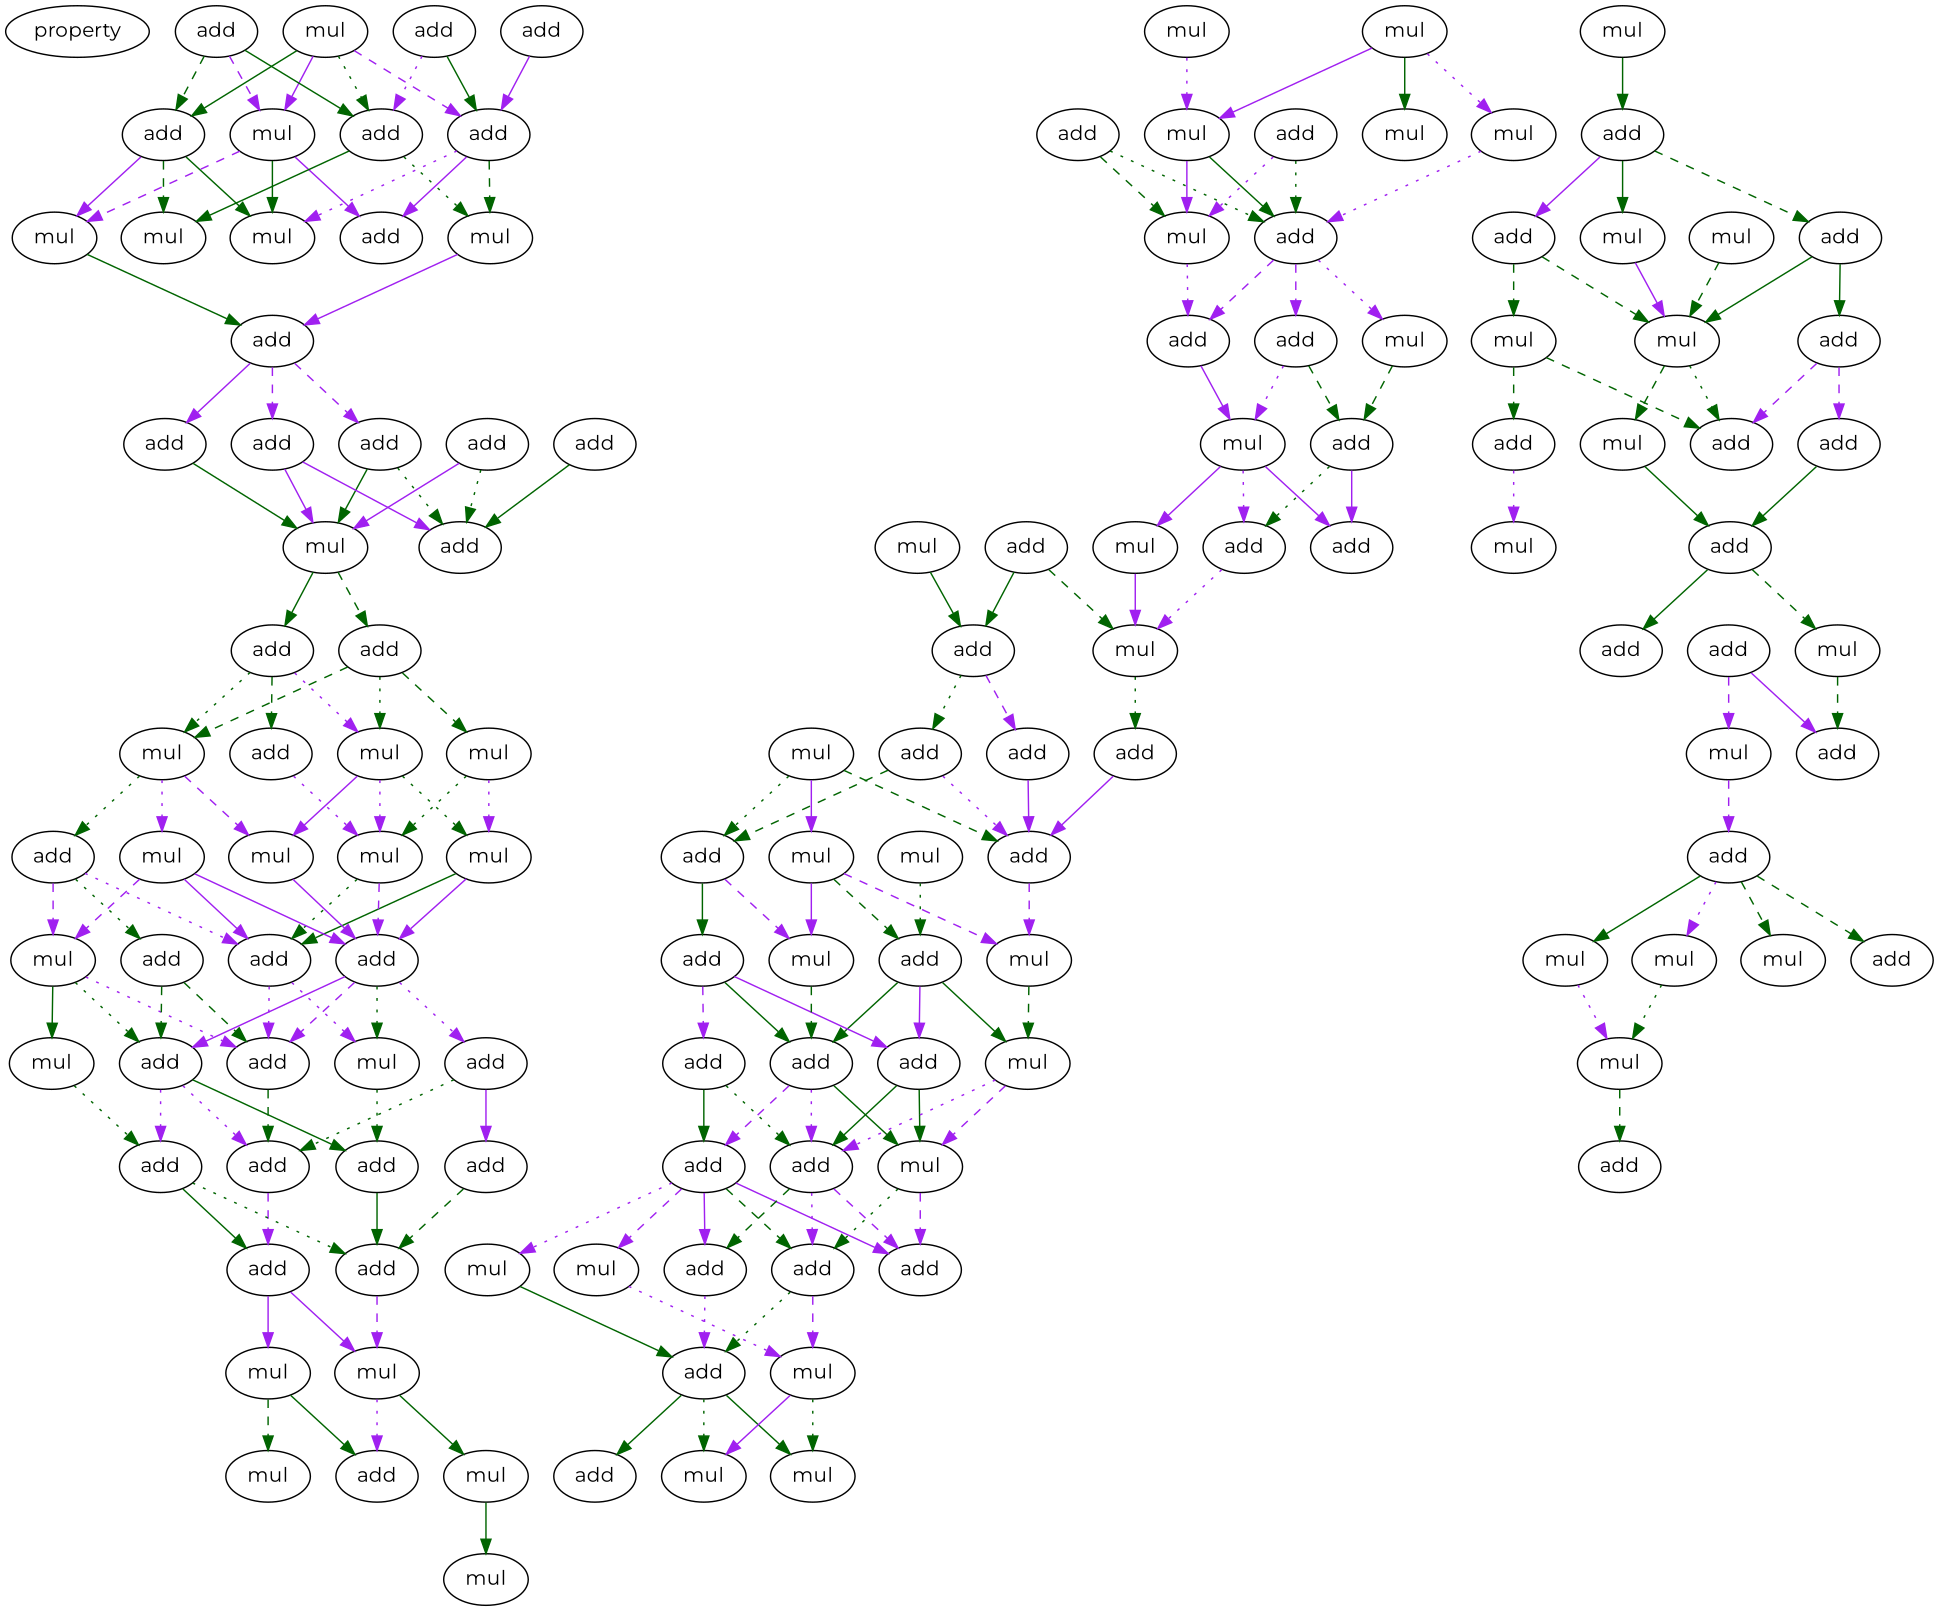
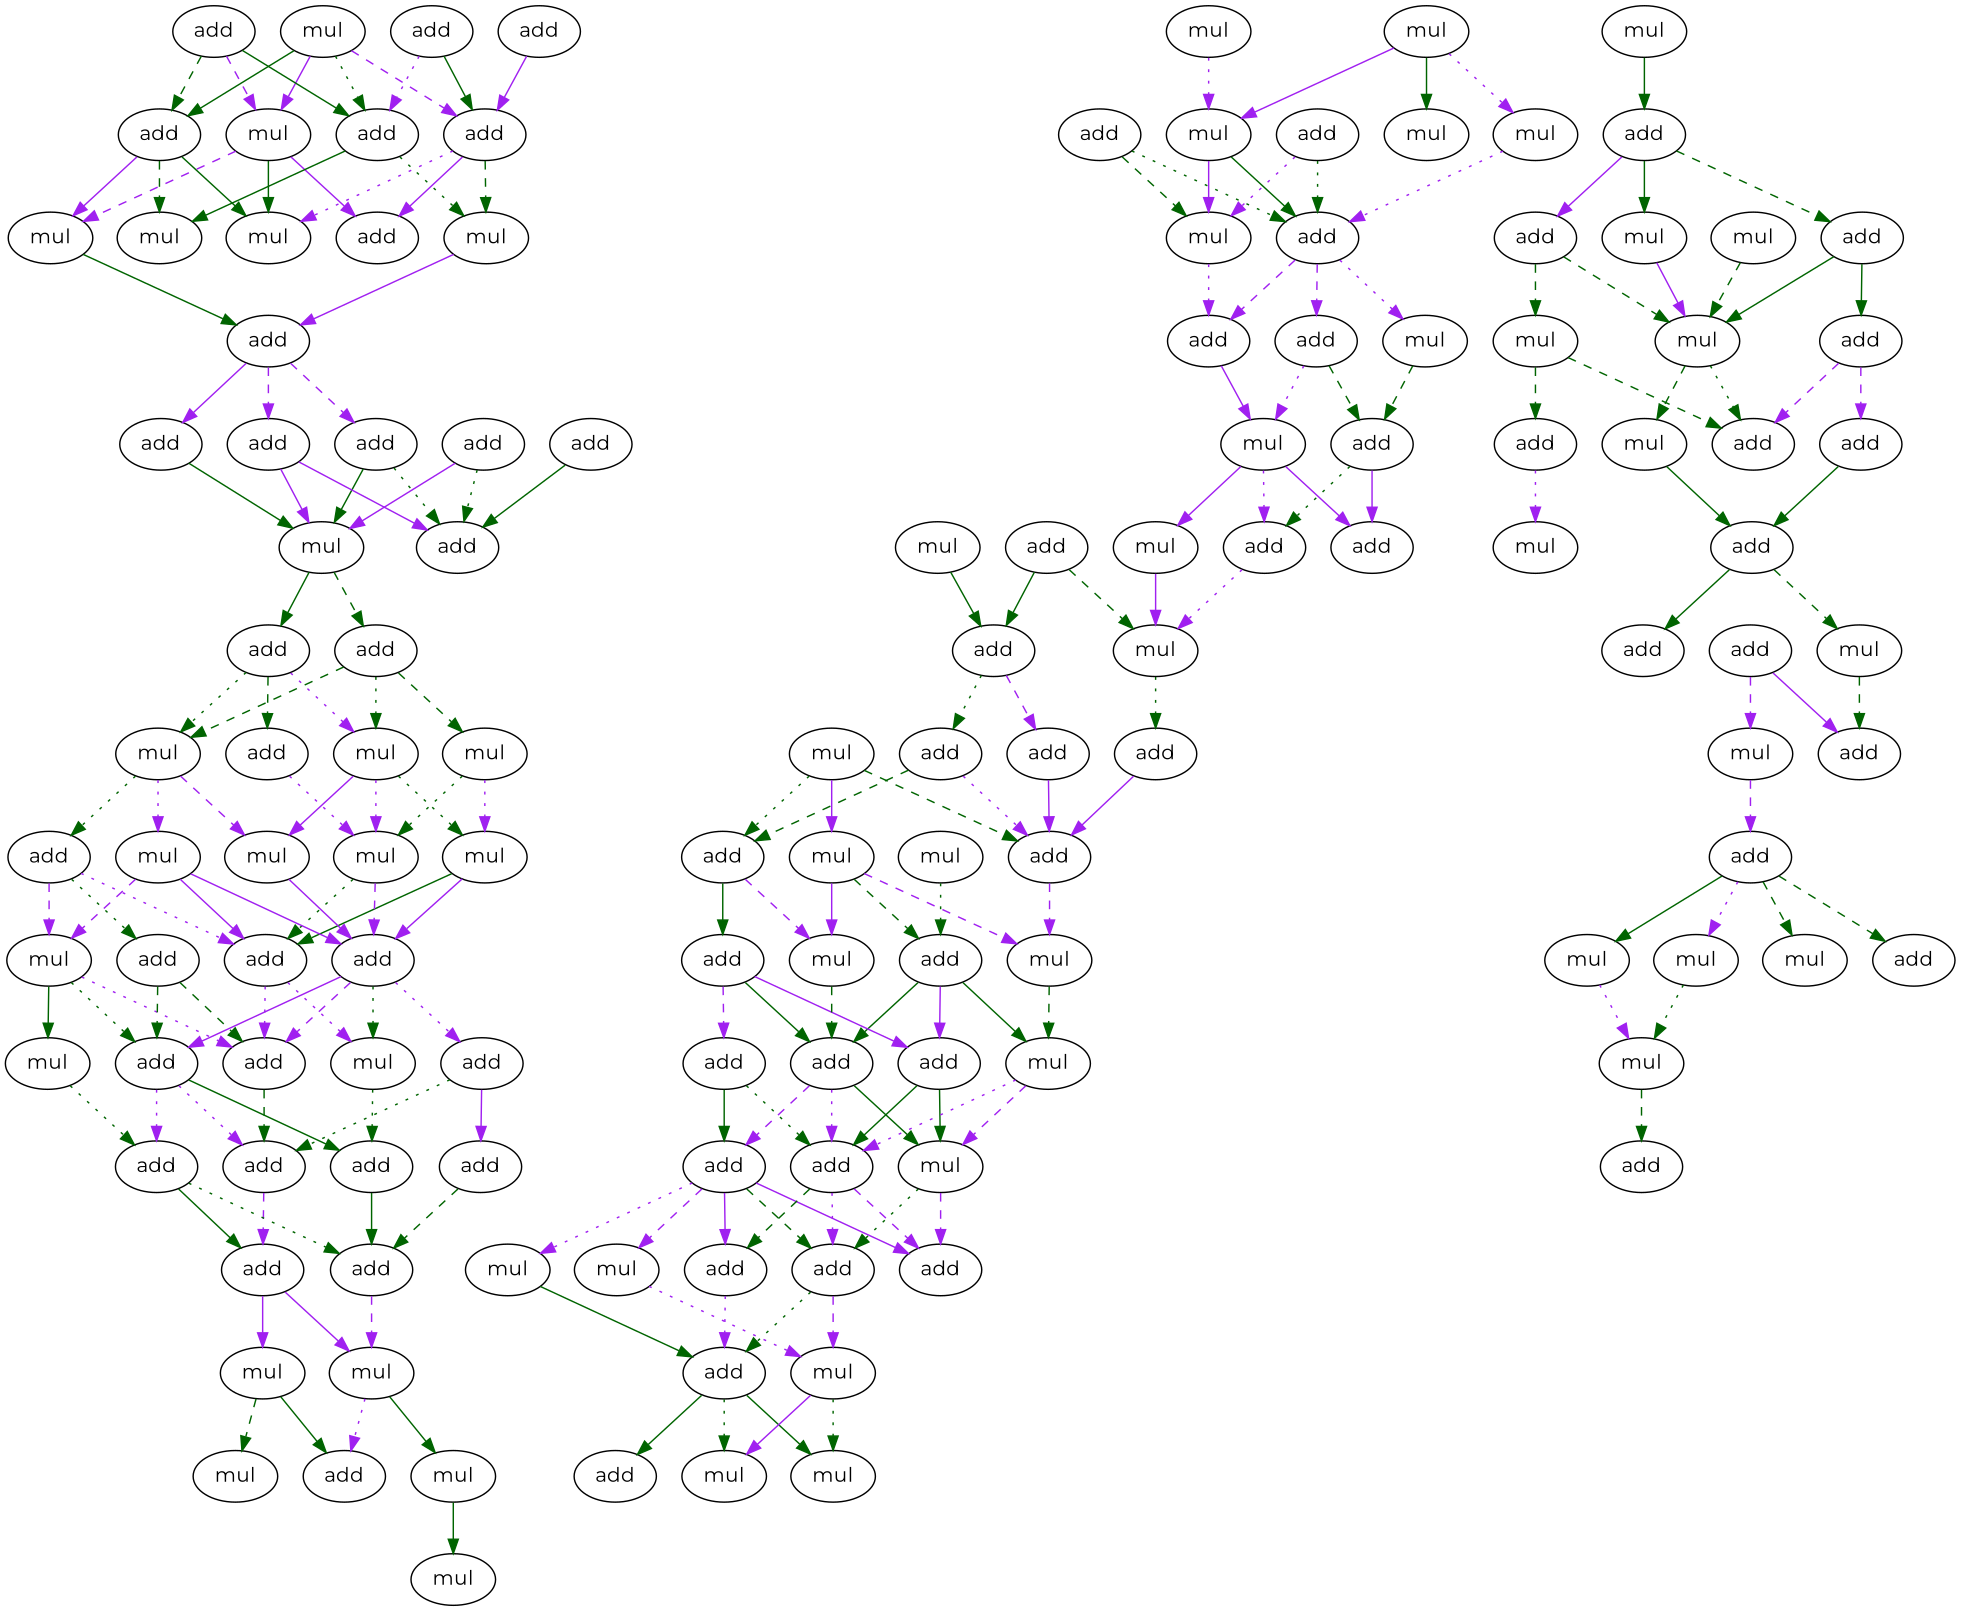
  digraph {
    fontname=Montserrat
    node [fontcolor=black fontname=Montserrat]
    edge [color=darkgreen style=solid fontname=Montserrat]
-   property [lf=1.1 mul=2]
    n2 [label=add]
    n3 [label=add]
    n4 [label=mul]
    n5 [label=mul]
    n6 [label=add]
    n7 [label=add]
    n8 [label=add]
    n9 [label=add]
    n10 [label=mul]
    n11 [label=add]
    n12 [label=mul]
    n13 [label=mul]
    n14 [label=mul]
    n15 [label=add]
    n16 [label=add]
    n17 [label=add]
    n18 [label=add]
    n19 [label=mul]
    n20 [label=add]
    n21 [label=add]
    n22 [label=add]
    n23 [label=add]
    n24 [label=add]
    n25 [label=mul]
    n26 [label=mul]
    n27 [label=mul]
    n28 [label=add]
    n29 [label=mul]
    n30 [label=mul]
    n31 [label=mul]
    n32 [label=add]
    n33 [label=mul]
    n34 [label=add]
    n35 [label=add]
    n36 [label=mul]
    n37 [label=add]
    n38 [label=add]
    n39 [label=mul]
    n40 [label=add]
    n41 [label=add]
    n42 [label=mul]
    n43 [label=add]
    n44 [label=add]
    n45 [label=add]
    n46 [label=add]
    n47 [label=add]
    n48 [label=add]
    n49 [label=mul]
    n50 [label=mul]
    n51 [label=mul]
    n52 [label=add]
    n53 [label=mul]
    n54 [label=mul]
    n55 [label=mul]
    n56 [label=mul]
    n57 [label=mul]
    n58 [label=mul]
    n59 [label=mul]
    n60 [label=add]
    n61 [label=mul]
    n62 [label=add]
    n63 [label=add]
    n64 [label=mul]
    n65 [label=add]
    n66 [label=add]
    n67 [label=add]
    n68 [label=mul]
    n69 [label=add]
    n70 [label=mul]
    n71 [label=add]
    n72 [label=mul]
    n73 [label=add]
    n74 [label=mul]
    n75 [label=add]
    n76 [label=add]
    n77 [label=add]
    n78 [label=add]
    n79 [label=add]
    n80 [label=add]
    n81 [label=mul]
    n82 [label=mul]
    n83 [label=mul]
    n84 [label=add]
    n85 [label=add]
    n86 [label=mul]
    n87 [label=mul]
    n88 [label=add]
    n89 [label=add]
    n90 [label=add]
    n91 [label=mul]
    n92 [label=add]
    n93 [label=add]
    n94 [label=mul]
    n95 [label=add]
    n96 [label=mul]
    n97 [label=mul]
    n98 [label=add]
    n99 [label=add]
    n100 [label=add]
    n101 [label=mul]
    n102 [label=mul]
    n103 [label=mul]
    n104 [label=add]
    n105 [label=mul]
    n106 [label=add]
    n107 [label=add]
    n108 [label=add]
    n109 [label=mul]
    n110 [label=add]
    n111 [label=mul]
    n112 [label=mul]
    n113 [label=mul]
    n114 [label=add]
    n115 [label=add]
    n116 [label=mul]
    n117 [label=add]
    n118 [label=add]
    n119 [label=mul]
    n120 [label=mul]
    n121 [label=add]
    n122 [label=add]
    n123 [label=add]
    n124 [label=mul]
    n125 [label=add]
    n126 [label=mul]
    n127 [label=mul]
    n128 [label=mul]
    n129 [label=add]
    n130 [label=mul]
    n131 [label=add]
    n2 -> n3 [color=purple]
    n3 -> n10 [color=purple style=dotted]
    n3 -> n11 [color=purple]
    n3 -> n13 [style=dashed]
    n4 -> n3 [color=purple style=dashed]
    n4 -> n5 [color=purple]
    n4 -> n6
    n4 -> n7 [style=dotted]
    n5 -> n10
    n5 -> n11 [color=purple]
    n5 -> n12 [color=purple style=dashed]
    n6 -> n10
    n6 -> n12 [color=purple]
    n6 -> n14 [style=dashed]
    n7 -> n13 [style=dotted]
    n7 -> n14
    n8 -> n5 [color=purple style=dashed]
    n8 -> n6 [style=dashed]
    n8 -> n7
    n9 -> n3
    n9 -> n7 [color=purple style=dotted]
    n12 -> n15
    n13 -> n15 [color=purple]
    n15 -> n16 [color=purple]
    n15 -> n17 [color=purple style=dashed]
    n15 -> n18 [color=purple style=dashed]
    n16 -> n19
    n17 -> n19
    n17 -> n21 [style=dotted]
    n18 -> n19 [color=purple]
    n18 -> n21 [color=purple]
    n19 -> n23 [style=dashed]
    n19 -> n24
    n20 -> n19 [color=purple]
    n20 -> n21 [style=dotted]
    n22 -> n21
    n23 -> n25 [style=dashed]
    n23 -> n26 [style=dotted]
    n23 -> n27 [style=dashed]
    n24 -> n26 [color=purple style=dotted]
    n24 -> n27 [style=dotted]
    n24 -> n28 [style=dashed]
    n25 -> n29 [color=purple style=dotted]
    n25 -> n30 [style=dotted]
    n26 -> n29 [style=dotted]
    n26 -> n30 [color=purple style=dotted]
    n26 -> n31 [color=purple]
    n27 -> n31 [color=purple style=dashed]
    n27 -> n32 [style=dotted]
    n27 -> n33 [color=purple style=dotted]
    n28 -> n30 [color=purple style=dotted]
    n29 -> n34 [color=purple]
    n29 -> n35
    n30 -> n34 [color=purple style=dashed]
    n30 -> n35 [style=dotted]
    n31 -> n34 [color=purple]
    n32 -> n35 [color=purple style=dotted]
    n32 -> n36 [color=purple style=dashed]
    n32 -> n37 [style=dotted]
    n33 -> n34 [color=purple]
    n33 -> n35 [color=purple]
    n33 -> n36 [color=purple style=dashed]
    n34 -> n38 [color=purple style=dashed]
    n34 -> n39 [style=dotted]
    n34 -> n40 [color=purple]
    n34 -> n41 [color=purple style=dotted]
    n35 -> n38 [color=purple style=dotted]
    n35 -> n39 [color=purple style=dotted]
    n36 -> n38 [color=purple style=dotted]
    n36 -> n40 [style=dotted]
    n36 -> n42
    n37 -> n38 [style=dashed]
    n37 -> n40 [style=dashed]
    n38 -> n43 [style=dashed]
    n39 -> n44 [style=dotted]
    n40 -> n43 [color=purple style=dotted]
    n40 -> n44
    n40 -> n45 [color=purple style=dotted]
    n41 -> n43 [style=dotted]
    n41 -> n46 [color=purple]
    n42 -> n45 [style=dotted]
    n43 -> n48 [color=purple style=dashed]
    n44 -> n47
    n45 -> n47 [style=dotted]
    n45 -> n48
    n46 -> n47 [style=dashed]
    n47 -> n49 [color=purple style=dashed]
    n48 -> n49 [color=purple]
    n48 -> n50 [color=purple]
    n49 -> n52 [color=purple style=dotted]
    n49 -> n53
    n50 -> n51 [style=dashed]
    n50 -> n52
    n53 -> n54
    n55 -> n56 [color=purple]
    n55 -> n57 [color=purple style=dotted]
    n55 -> n58
    n56 -> n60
    n56 -> n61 [color=purple]
    n57 -> n60 [color=purple style=dotted]
    n59 -> n56 [color=purple style=dotted]
    n60 -> n64 [color=purple style=dotted]
    n60 -> n65 [color=purple style=dashed]
    n60 -> n66 [color=purple style=dashed]
    n61 -> n65 [color=purple style=dotted]
    n62 -> n60 [style=dotted]
    n62 -> n61 [color=purple style=dotted]
    n63 -> n60 [style=dotted]
    n63 -> n61 [style=dashed]
    n64 -> n67 [style=dashed]
    n65 -> n68 [color=purple]
    n66 -> n67 [style=dashed]
    n66 -> n68 [color=purple style=dotted]
    n67 -> n69 [color=purple]
    n67 -> n71 [style=dotted]
    n68 -> n69 [color=purple]
    n68 -> n70 [color=purple]
    n68 -> n71 [color=purple style=dotted]
    n70 -> n74 [color=purple]
    n71 -> n74 [color=purple style=dotted]
    n72 -> n73
    n73 -> n76 [color=purple style=dashed]
    n73 -> n77 [style=dotted]
    n74 -> n78 [style=dotted]
    n75 -> n73
    n75 -> n74 [style=dashed]
    n76 -> n79 [color=purple]
    n77 -> n79 [color=purple style=dotted]
    n77 -> n80 [style=dashed]
    n78 -> n79 [color=purple]
    n79 -> n87 [color=purple style=dashed]
    n80 -> n85
    n80 -> n86 [color=purple style=dashed]
    n81 -> n79 [style=dashed]
    n81 -> n80 [style=dotted]
    n81 -> n82 [color=purple]
    n82 -> n84 [style=dashed]
    n82 -> n86 [color=purple]
    n82 -> n87 [color=purple style=dashed]
    n83 -> n84 [style=dotted]
    n84 -> n88
    n84 -> n90 [color=purple]
    n84 -> n91
    n85 -> n88
    n85 -> n89 [color=purple style=dashed]
    n85 -> n90 [color=purple]
    n86 -> n88 [style=dashed]
    n87 -> n91 [style=dashed]
    n88 -> n92 [color=purple style=dashed]
    n88 -> n93 [color=purple style=dotted]
    n88 -> n94
    n89 -> n92
    n89 -> n93 [style=dotted]
    n90 -> n93
    n90 -> n94
    n91 -> n93 [color=purple style=dotted]
    n91 -> n94 [color=purple style=dashed]
    n92 -> n95 [style=dashed]
    n92 -> n96 [color=purple style=dotted]
    n92 -> n97 [color=purple style=dashed]
    n92 -> n98 [color=purple]
    n92 -> n99 [color=purple]
    n93 -> n95 [color=purple style=dotted]
    n93 -> n98 [color=purple style=dashed]
    n93 -> n99 [style=dashed]
    n94 -> n95 [style=dotted]
    n94 -> n98 [color=purple style=dashed]
    n95 -> n100 [style=dotted]
    n95 -> n101 [color=purple style=dashed]
    n96 -> n100
    n97 -> n101 [color=purple style=dotted]
    n99 -> n100 [color=purple style=dotted]
    n100 -> n102
    n100 -> n103 [style=dotted]
    n100 -> n104
    n101 -> n102 [style=dotted]
    n101 -> n103 [color=purple]
    n105 -> n106
    n106 -> n107 [style=dashed]
    n106 -> n108 [color=purple]
    n106 -> n109
    n107 -> n110
    n107 -> n111
    n108 -> n111 [style=dashed]
    n108 -> n112 [style=dashed]
    n109 -> n111 [color=purple]
    n110 -> n114 [color=purple style=dashed]
    n110 -> n115 [color=purple style=dashed]
    n111 -> n114 [style=dotted]
    n111 -> n116 [style=dashed]
    n112 -> n114 [style=dashed]
    n112 -> n117 [style=dashed]
    n113 -> n111 [style=dashed]
    n115 -> n118
    n116 -> n118
    n117 -> n119 [color=purple style=dotted]
    n118 -> n120 [style=dashed]
    n118 -> n121
    n120 -> n122 [style=dashed]
    n123 -> n122 [color=purple]
    n123 -> n124 [color=purple style=dashed]
    n124 -> n125 [color=purple style=dashed]
    n125 -> n126
    n125 -> n127 [style=dashed]
    n125 -> n128 [color=purple style=dotted]
    n125 -> n129 [style=dashed]
    n126 -> n130 [color=purple style=dotted]
    n128 -> n130 [style=dotted]
    n130 -> n131 [style=dashed]
  }
